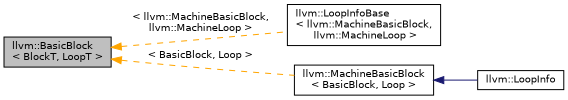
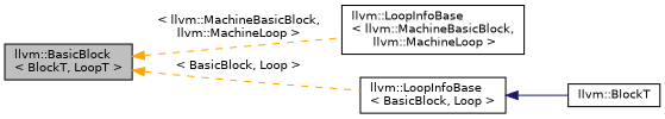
  digraph {
    rankdir=LR
    node [color=black fontname=Helvetica fontsize=10 shape=record]
    edge [color=orange dir=back fontname=Helvetica fontsize=10 labelfontname=Helvetica labelfontsize=10 style=dashed]
    n1 [fillcolor=grey75 fontcolor=black height=0.2 label="llvm::BasicBlock\l\< BlockT, LoopT \>" style=filled width=0.4]
    n2 [height=0.2 label="llvm::LoopInfoBase\l\< llvm::MachineBasicBlock,\l llvm::MachineLoop \>" width=0.4]
-   n3 [height=0.2 label="llvm::MachineBasicBlock\l\< BasicBlock, Loop \>" width=0.4]
-   n4 [height=0.2 label="llvm::LoopInfo" width=0.4]
+   n3 [height=0.2 label="llvm::LoopInfoBase\l\< BasicBlock, Loop \>" width=0.4]
+   n4 [height=0.2 label="llvm::BlockT" width=0.4]
    n1 -> n2 [label=" \< llvm::MachineBasicBlock,\l llvm::MachineLoop \>"]
    n1 -> n3 [label=" \< BasicBlock, Loop \>"]
    n3 -> n4 [color=midnightblue style=solid]
  }
